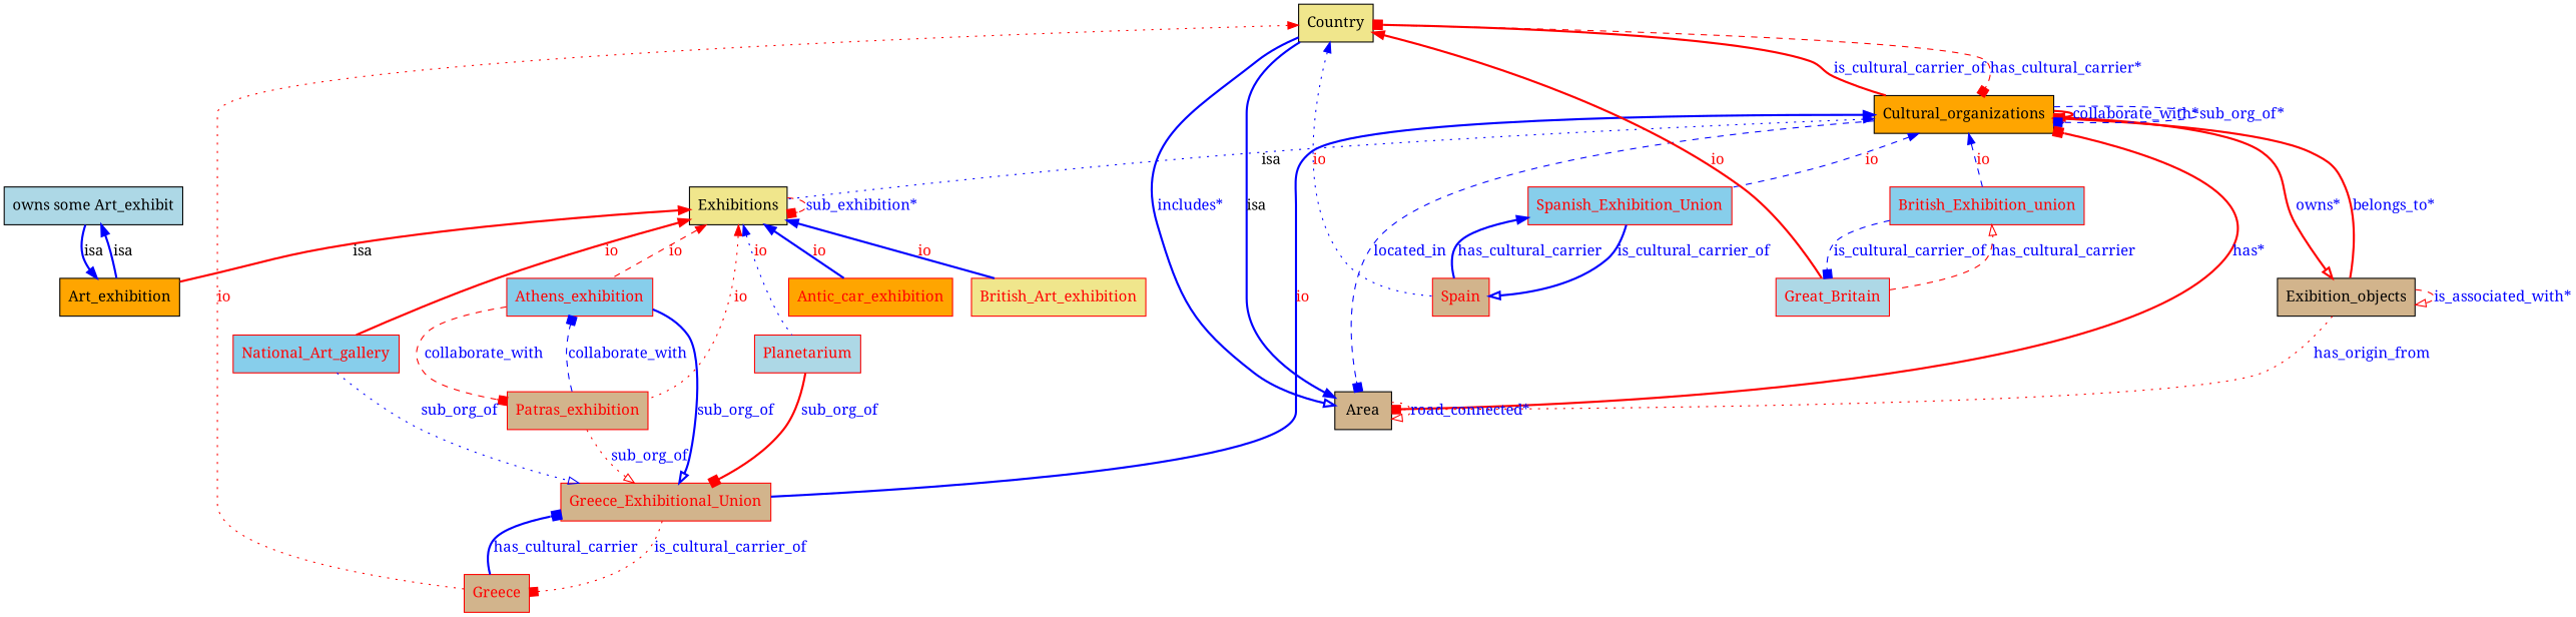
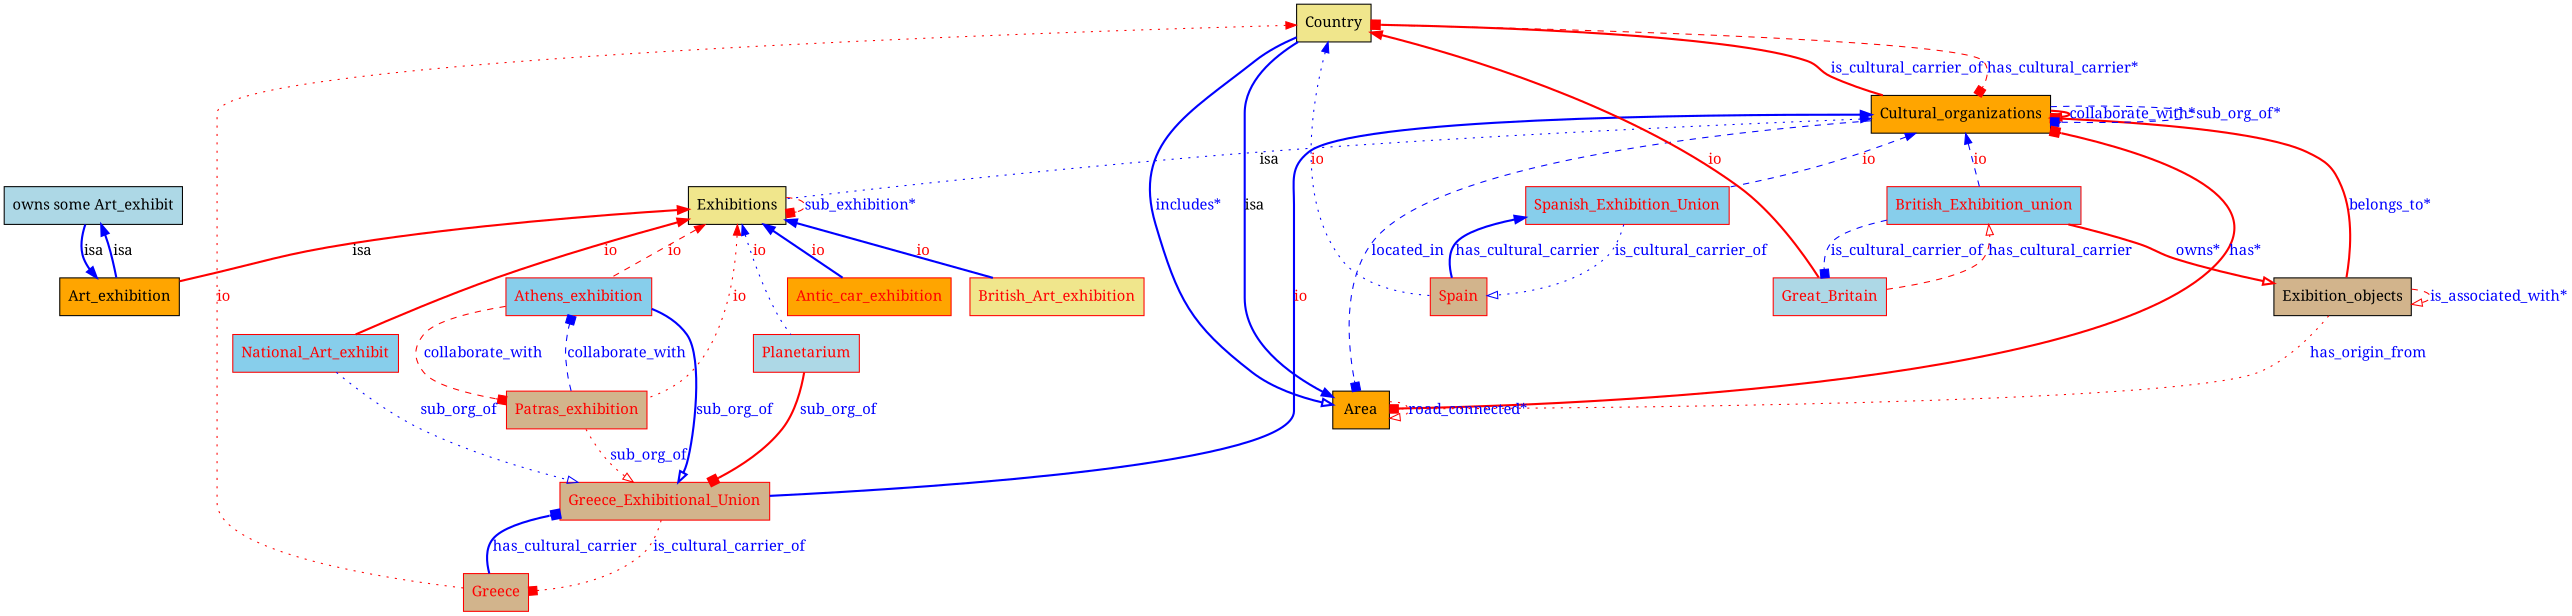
  digraph {
    fontname="Noto Serif"
    node [color="0.0,1.0,1.0" fillcolor=tan fontcolor="0.0,1.0,1.0" fontname="Noto Serif" shape=box style=filled]
    edge [color=blue fontcolor="0.6666667,1.0,1.0" fontname="Noto Serif" style=bold]
    n1 [color="0.0,0.0,0.0" fillcolor=lightblue fontcolor="0.0,0.0,0.0" height=0.5 label="owns some Art_exhibit" width=2.0278]
    n2 [color="0.0,0.0,0.0" fillcolor=orange fontcolor="0.0,0.0,0.0" height=0.5 label=Art_exhibition width=1.3333]
    n3 [fillcolor=skyblue height=0.5 label=Athens_exhibition width=1.6111]
    n4 [height=0.5 label=Patras_exhibition width=1.5556]
    n5 [height=0.5 label=Greece_Exhibitional_Union width=2.3611]
    n6 [height=0.5 label=Greece width=0.77778]
    n7 [color="0.0,0.0,0.0" fillcolor=khaki fontcolor="0.0,0.0,0.0" height=0.5 label=Exhibitions width=1.0833]
    n8 [fillcolor=orange height=0.5 label=Antic_car_exhibition width=1.8333]
    n9 [fillcolor=lightblue height=0.5 label=Planetarium width=1.1111]
-   n10 [fillcolor=skyblue height=0.5 label=National_Art_gallery width=1.8056]
+   n10 [fillcolor=skyblue height=0.5 label=National_Art_exhibit width=1.8056]
    n11 [fillcolor=khaki height=0.5 label=British_Art_exhibition width=1.9167]
    n12 [color="0.0,0.0,0.0" fontcolor="0.0,0.0,0.0" height=0.5 label=Exibition_objects width=1.5833]
    n13 [color="0.0,0.0,0.0" fillcolor=orange fontcolor="0.0,0.0,0.0" height=0.5 label=Cultural_organizations width=1.9444]
-   n14 [color="0.0,0.0,0.0" fontcolor="0.0,0.0,0.0" height=0.5 label=Area width=0.75]
+   n14 [color="0.0,0.0,0.0" fillcolor=orange fontcolor="0.0,0.0,0.0" height=0.5 label=Area width=0.75]
    n15 [color="0.0,0.0,0.0" fillcolor=khaki fontcolor="0.0,0.0,0.0" height=0.5 label=Country width=0.86111]
    n16 [fillcolor=skyblue height=0.5 label=British_Exhibition_union width=2.1389]
    n17 [fillcolor=skyblue height=0.5 label=Spanish_Exhibition_Union width=2.2778]
    n18 [fillcolor=lightblue height=0.5 label=Great_Britain width=1.25]
    n19 [height=0.5 label=Spain width=0.75]
    n1 -> n2 [dir=back fontcolor="0.0,0.0,0.0" label=isa]
    n2 -> n1 [dir=back fontcolor="0.0,0.0,0.0" label=isa]
    n3 -> n4 [arrowhead=box color=red label=collaborate_with style=dashed]
    n3 -> n5 [arrowhead=onormal label=sub_org_of]
    n4 -> n3 [arrowhead=box label=collaborate_with style=dashed]
    n4 -> n5 [arrowhead=onormal color=red label=sub_org_of style=dotted]
    n5 -> n6 [arrowhead=box color=red label=is_cultural_carrier_of style=dotted]
    n6 -> n5 [arrowhead=box label=has_cultural_carrier]
    n7 -> n2 [color=red dir=back fontcolor="0.0,0.0,0.0" label=isa]
    n7 -> n3 [color=red dir=back fontcolor="0.0,1.0,1.0" label=io style=dashed]
    n7 -> n4 [color=red dir=back fontcolor="0.0,1.0,1.0" label=io style=dotted]
    n7 -> n7 [arrowhead=box color=red label="sub_exhibition*" style=dashed]
    n7 -> n8 [dir=back fontcolor="0.0,1.0,1.0" label=io]
    n7 -> n9 [dir=back fontcolor="0.0,1.0,1.0" label=io style=dotted]
    n7 -> n10 [color=red dir=back fontcolor="0.0,1.0,1.0" label=io]
    n7 -> n11 [dir=back fontcolor="0.0,1.0,1.0" label=io]
    n9 -> n5 [arrowhead=box color=red label=sub_org_of]
    n10 -> n5 [arrowhead=onormal label=sub_org_of style=dotted]
    n12 -> n12 [arrowhead=onormal color=red label="is_associated_with*" style=dashed]
    n12 -> n13 [arrowhead=box color=red label="belongs_to*"]
    n12 -> n14 [arrowhead=box color=red label=has_origin_from style=dotted]
    n13 -> n5 [dir=back fontcolor="0.0,1.0,1.0" label=io]
    n13 -> n7 [dir=back fontcolor="0.0,0.0,0.0" label=isa style=dotted]
-   n13 -> n12 [arrowhead=onormal color=red label="owns*"]
+   n16 -> n12 [arrowhead=onormal color=red label="owns*"]
    n13 -> n13 [arrowhead=onormal color=red label="collaborate_with*"]
    n13 -> n13 [arrowhead=box label="sub_org_of*" style=dashed]
    n13 -> n14 [arrowhead=box label=located_in style=dashed]
    n13 -> n15 [arrowhead=box color=red label=is_cultural_carrier_of]
    n13 -> n16 [dir=back fontcolor="0.0,1.0,1.0" label=io style=dashed]
    n13 -> n17 [dir=back fontcolor="0.0,1.0,1.0" label=io style=dashed]
    n14 -> n13 [arrowhead=box color=red label="has*"]
    n14 -> n14 [arrowhead=onormal color=red label="road_connected*" style=dotted]
    n14 -> n15 [dir=back fontcolor="0.0,0.0,0.0" label=isa]
    n15 -> n6 [color=red dir=back fontcolor="0.0,1.0,1.0" label=io style=dotted]
    n15 -> n13 [arrowhead=box color=red label="has_cultural_carrier*" style=dashed]
    n15 -> n14 [arrowhead=onormal label="includes*"]
    n15 -> n18 [color=red dir=back fontcolor="0.0,1.0,1.0" label=io]
    n15 -> n19 [dir=back fontcolor="0.0,1.0,1.0" label=io style=dotted]
    n16 -> n18 [arrowhead=box label=is_cultural_carrier_of style=dashed]
-   n17 -> n19 [arrowhead=onormal label=is_cultural_carrier_of]
+   n17 -> n19 [arrowhead=onormal label=is_cultural_carrier_of style=dotted]
    n18 -> n16 [arrowhead=onormal color=red label=has_cultural_carrier style=dashed]
    n19 -> n17 [arrowhead=normal label=has_cultural_carrier]
  }
